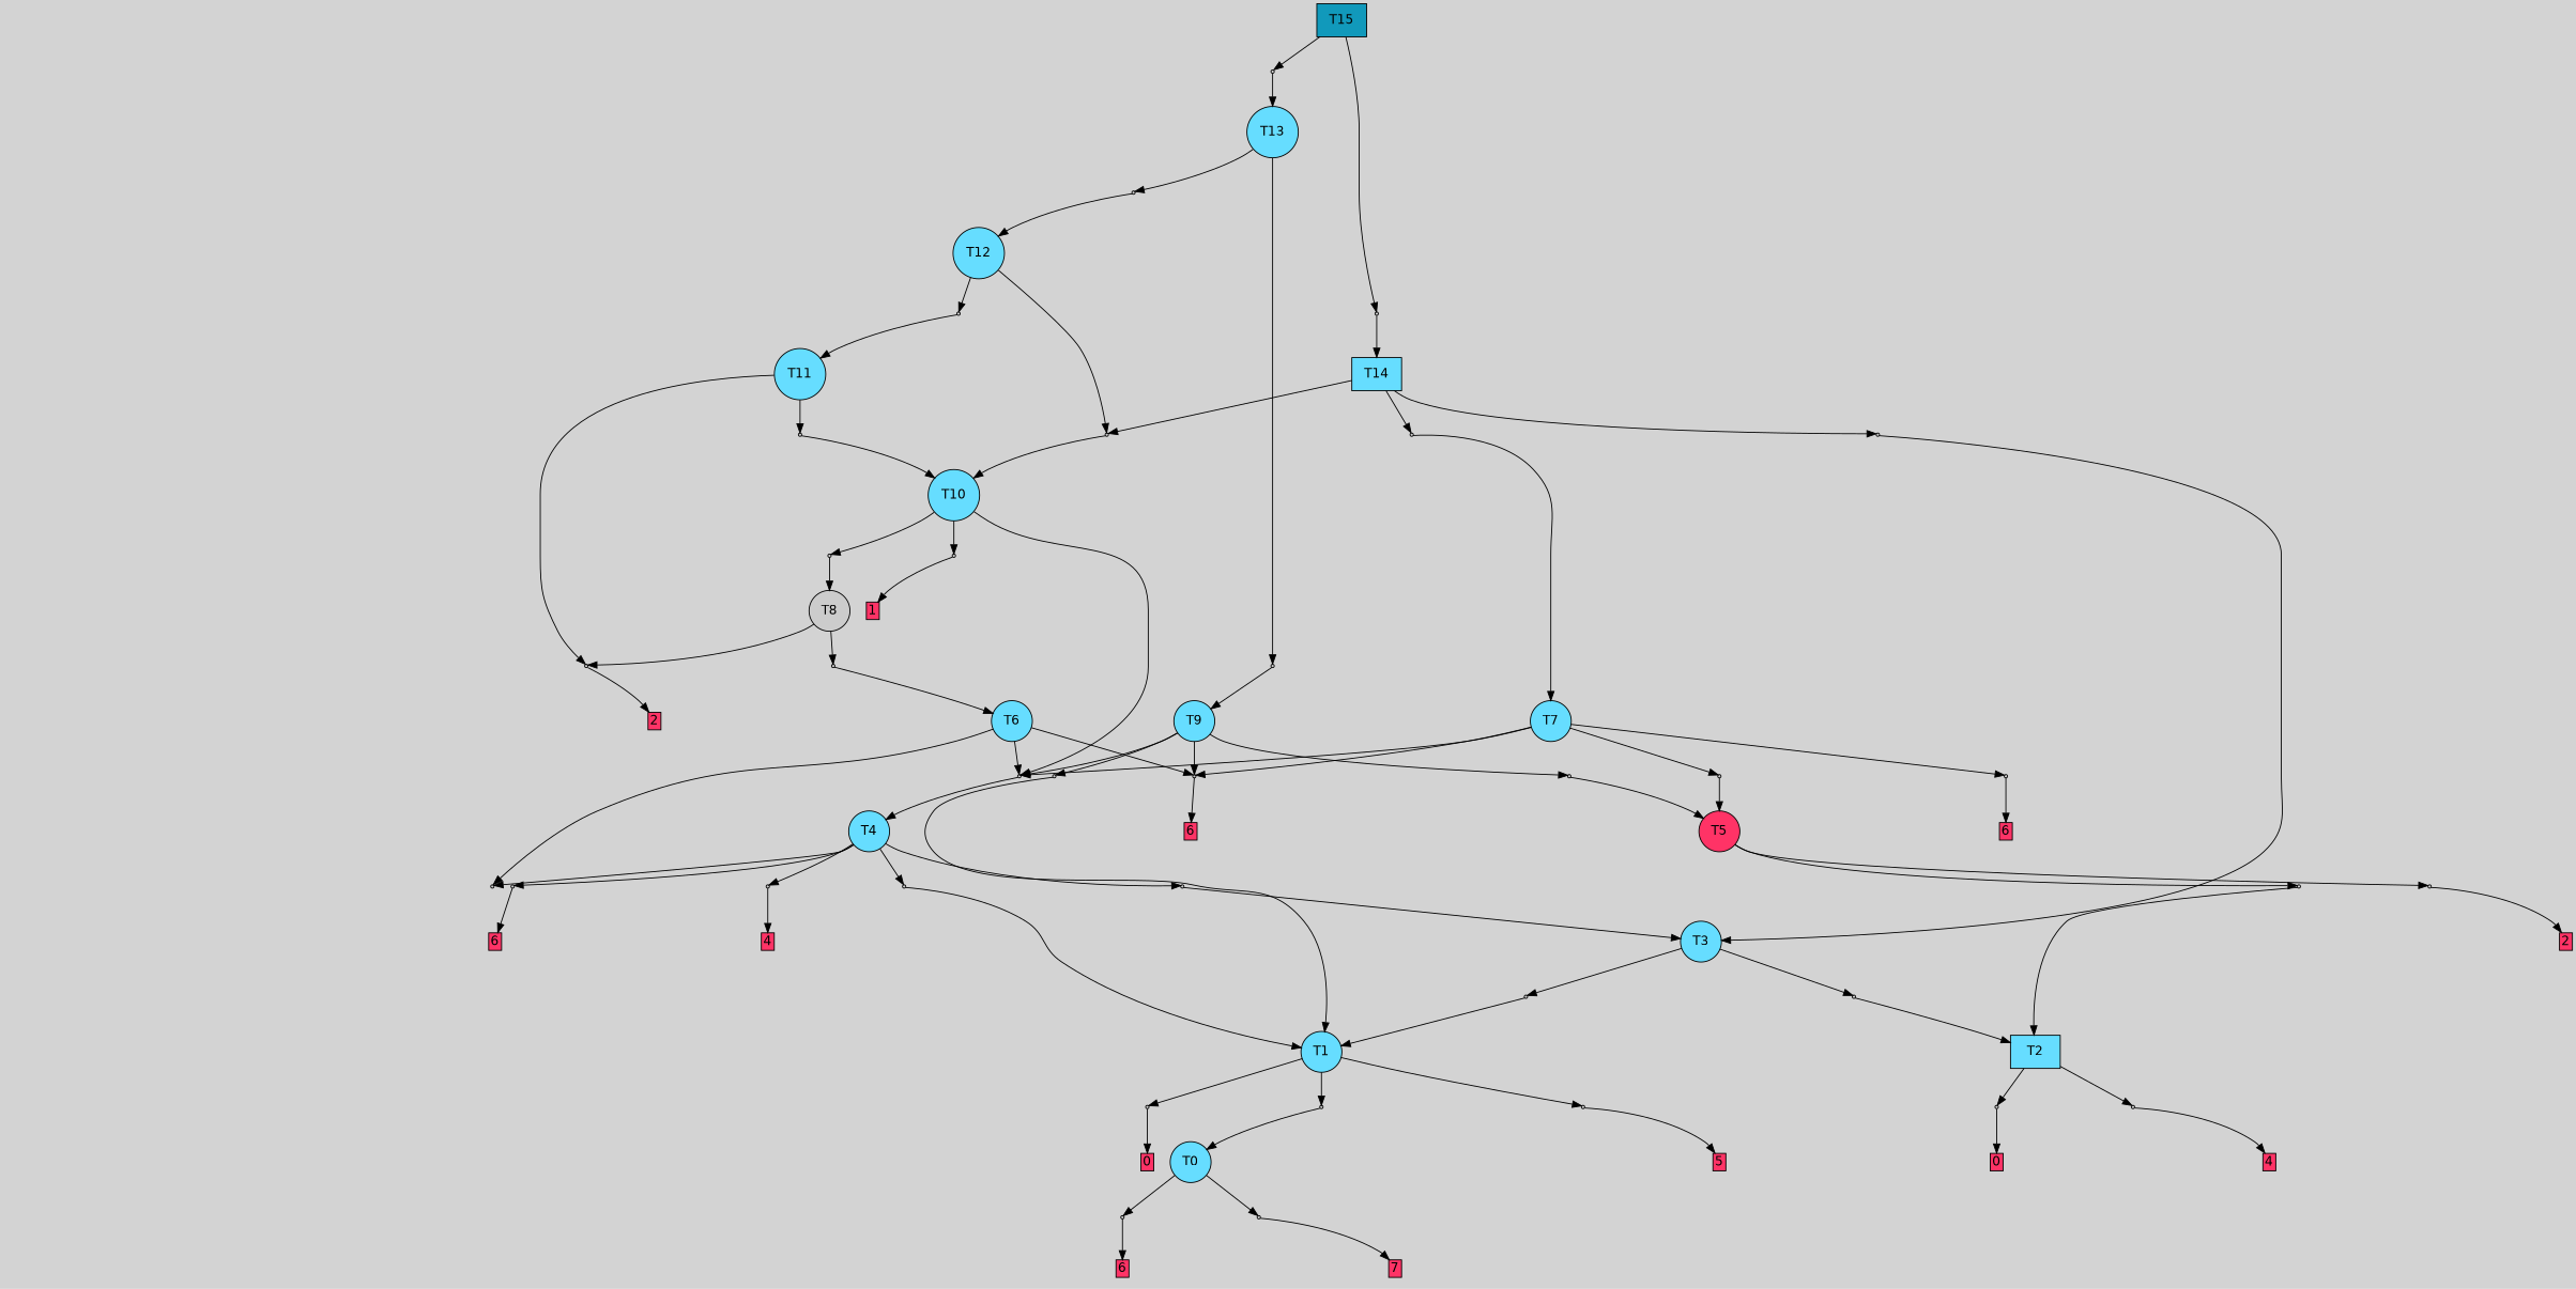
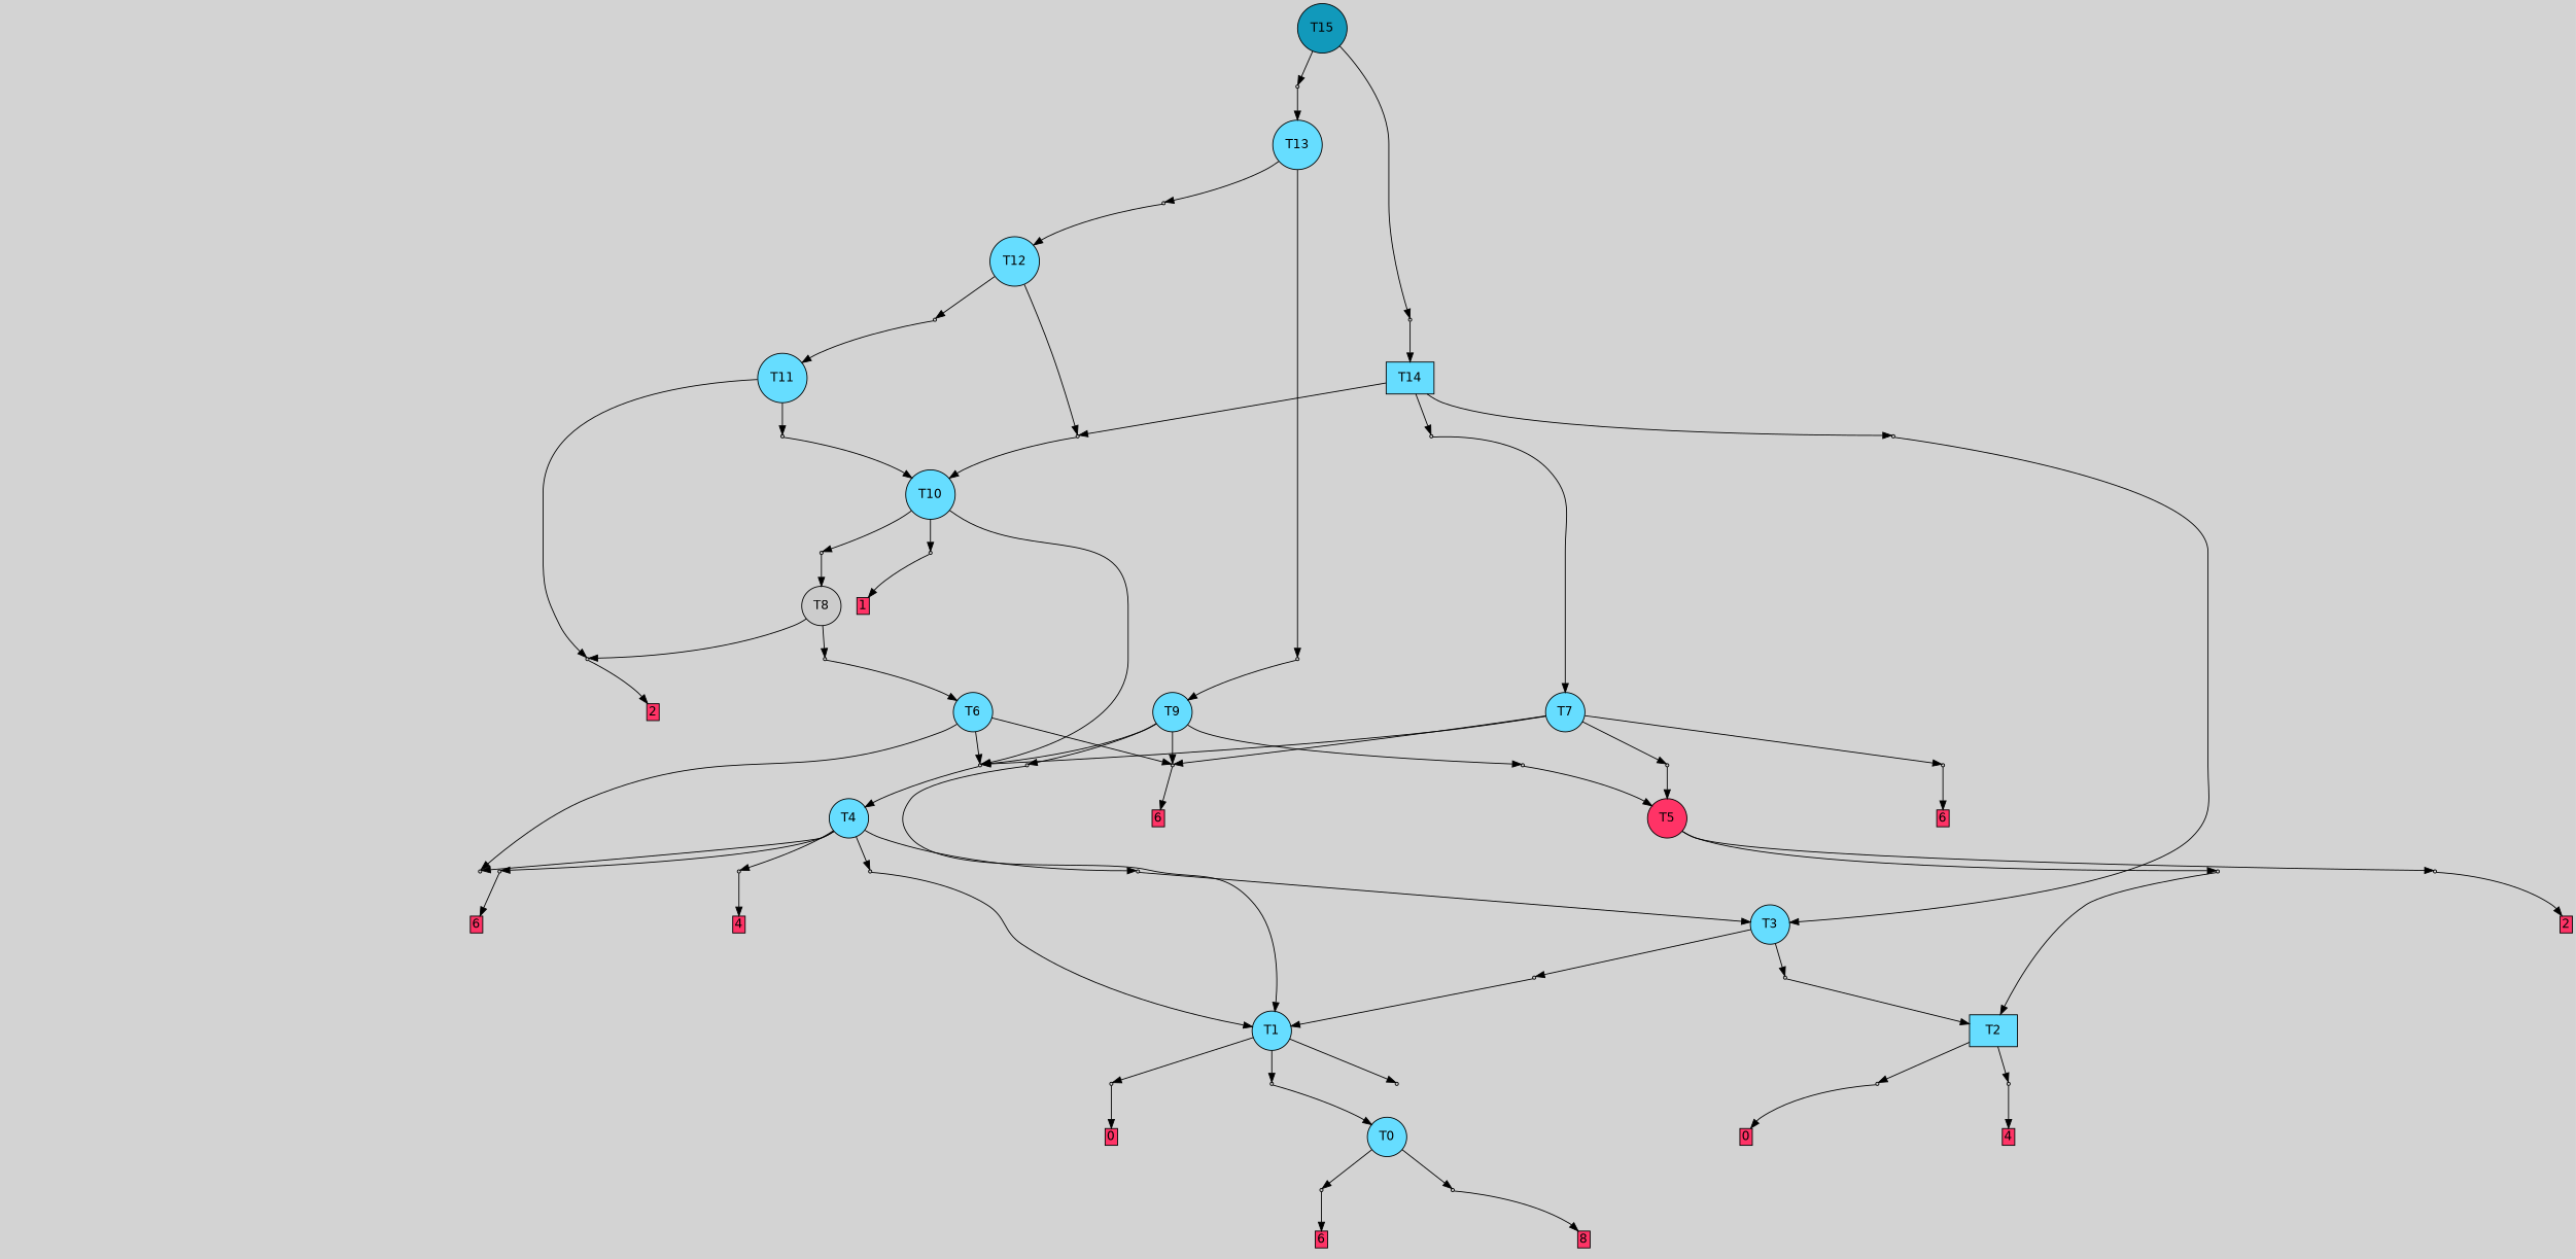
  digraph {
    bgcolor=lightgray
    fontname="DejaVu Sans"
    node [fillcolor="#cccccc" fontname="DejaVu Sans" shape=box style=filled]
    edge [fontname="DejaVu Sans"]
-   T15 [fillcolor="#1199bb"]
+   T15 [fillcolor="#1199bb" shape=circle]
    P33 [shape=point]
    P34 [shape=point]
    T0 [fillcolor="#66ddff" shape=circle]
    P0 [shape=point]
    P1 [shape=point]
    n7 [label="5|0&1|6#0|4#0|4#0|7#1|1#1|1&#92;n" style=invis fillcolor=""]
    n8 [fillcolor="#ff3366" height=0 label=6 margin=0.03 width=0]
    n9 [label="5|0&4|2#3|6#3|7#0|1#3|1#0|1&#92;n" style=invis fillcolor=""]
-   n10 [fillcolor="#ff3366" height=0 label=7 margin=0.03 width=0]
+   n10 [fillcolor="#ff3366" height=0 label=8 margin=0.03 width=0]
    T1 [fillcolor="#66ddff" shape=circle]
    P2 [shape=point]
    P3 [shape=point]
    P4 [shape=point]
    n15 [label="0|0&3|4#1|6#0|7#4|4#0|2#4|0&#92;n" style=invis fillcolor=""]
    n16 [label="0|0&0|1#2|0#4|6#0|1#0|7#4|0&#92;n" style=invis fillcolor=""]
-   n17 [fillcolor="#ff3366" height=0 label=5 margin=0.03 width=0]
    n18 [label="3|0&3|1#4|6#4|3#4|2#1|0#4|7&#92;n" style=invis fillcolor=""]
    n19 [fillcolor="#ff3366" height=0 label=0 margin=0.03 width=0]
    T2 [fillcolor="#66ddff"]
    P5 [shape=point]
    P6 [shape=point]
    n23 [label="2|0&1|0#4|0#1|2#0|2#3|4#3|4&#92;n" style=invis fillcolor=""]
    n24 [fillcolor="#ff3366" height=0 label=4 margin=0.03 width=0]
    n25 [label="7|0&4|3#3|1#4|7#2|0#4|3#1|0&#92;n" style=invis fillcolor=""]
    n26 [fillcolor="#ff3366" height=0 label=0 margin=0.03 width=0]
    T3 [fillcolor="#66ddff" shape=circle]
    P7 [shape=point]
    P8 [shape=point]
    n30 [label="2|0&4|6#3|4#1|3#0|4#0|6#4|3&#92;n" style=invis fillcolor=""]
    n31 [label="1|3&0|7#0|4#0|0#0|0#1|2#2|7&#92;n4|0&3|1#0|3#0|6#2|1#2|4#0|4&#92;n" style=invis fillcolor=""]
    T4 [fillcolor="#66ddff" shape=circle]
    P9 [shape=point]
    P10 [shape=point]
    P11 [shape=point]
    P12 [shape=point]
    P13 [shape=point]
    n38 [label="1|5&3|6#4|2#1|5#0|0#3|0#2|3&#92;n4|0&0|5#3|4#2|2#1|4#2|7#0|0&#92;n" style=invis fillcolor=""]
    n39 [label="6|0&3|5#1|7#3|0#1|5#0|7#1|3&#92;n" style=invis fillcolor=""]
    n40 [label="2|0&3|7#4|2#3|1#0|7#2|1#1|3&#92;n" style=invis fillcolor=""]
    n41 [fillcolor="#ff3366" height=0 label=6 margin=0.03 width=0]
    n42 [label="2|0&4|6#3|4#1|3#0|4#0|6#4|3&#92;n" style=invis fillcolor=""]
    n43 [label="2|0&1|3#2|2#0|5#0|6#1|2#0|2&#92;n" style=invis fillcolor=""]
    n44 [fillcolor="#ff3366" height=0 label=4 margin=0.03 width=0]
    T5 [fillcolor="#ff3366" shape=circle]
    P14 [shape=point]
    P15 [shape=point]
    n48 [label="2|0&3|2#4|6#2|4#3|5#3|1#1|6&#92;n" style=invis fillcolor=""]
    n49 [fillcolor="#ff3366" height=0 label=2 margin=0.03 width=0]
    n50 [label="7|0&3|0#0|3#3|0#1|6#4|6#4|7&#92;n" style=invis fillcolor=""]
    T6 [fillcolor="#66ddff" shape=circle]
    P16 [shape=point]
    P17 [shape=point]
    n54 [label="0|0&4|3#4|4#2|4#3|4#0|2#4|3&#92;n" style=invis fillcolor=""]
    n55 [fillcolor="#ff3366" height=0 label=6 margin=0.03 width=0]
    n56 [label="2|0&3|2#4|6#2|4#3|5#3|1#1|6&#92;n" style=invis fillcolor=""]
    T7 [fillcolor="#66ddff" shape=circle]
    P18 [shape=point]
    P19 [shape=point]
    n60 [label="6|0&3|5#1|7#3|0#1|5#0|7#3|3&#92;n" style=invis fillcolor=""]
    n61 [label="0|0&4|2#4|4#2|4#3|4#0|2#4|3&#92;n" style=invis fillcolor=""]
    n62 [fillcolor="#ff3366" height=0 label=6 margin=0.03 width=0]
    T8 [shape=circle]
    P20 [shape=point]
    P21 [shape=point]
    n66 [label="2|0&3|6#4|6#4|4#3|5#3|1#1|6&#92;n" style=invis fillcolor=""]
    n67 [label="6|0&3|5#3|1#2|7#3|0#0|7#4|1&#92;n" style=invis fillcolor=""]
    n68 [fillcolor="#ff3366" height=0 label=2 margin=0.03 width=0]
    T9 [fillcolor="#66ddff" shape=circle]
    P22 [shape=point]
    P23 [shape=point]
    n72 [label="6|0&3|5#1|7#3|0#1|5#0|7#1|3&#92;n" style=invis fillcolor=""]
    n73 [label="2|0&4|6#3|4#1|3#0|4#0|6#4|3&#92;n" style=invis fillcolor=""]
    T10 [fillcolor="#66ddff" shape=circle]
    P24 [shape=point]
    P25 [shape=point]
    n77 [label="2|0&3|6#4|6#4|7#3|5#3|1#1|6&#92;n" style=invis fillcolor=""]
    n78 [label="0|0&4|6#2|4#1|6#4|5#0|0#3|3&#92;n" style=invis fillcolor=""]
    n79 [fillcolor="#ff3366" height=0 label=1 margin=0.03 width=0]
    T11 [fillcolor="#66ddff" shape=circle]
    P26 [shape=point]
    n82 [label="2|0&4|2#4|3#1|2#3|0#1|6#1|0&#92;n" style=invis fillcolor=""]
    T12 [fillcolor="#66ddff" shape=circle]
    P27 [shape=point]
    P28 [shape=point]
    n86 [label="6|0&3|4#2|7#1|1#0|3#4|5#0|3&#92;n" style=invis fillcolor=""]
    n87 [label="1|0&0|2#4|1#1|2#1|0#1|7#3|0&#92;n" style=invis fillcolor=""]
    T13 [fillcolor="#66ddff" shape=circle]
    P29 [shape=point]
    P30 [shape=point]
    n91 [label="2|0&3|6#2|6#4|7#3|5#3|1#1|6&#92;n" style=invis fillcolor=""]
    n92 [label="7|0&3|2#4|6#2|0#3|5#3|1#1|6&#92;n" style=invis fillcolor=""]
    T14 [fillcolor="#66ddff"]
    P31 [shape=point]
    P32 [shape=point]
    n96 [label="6|0&0|3#2|3#2|1#1|0#3|4#0|0&#92;n" style=invis fillcolor=""]
    n97 [label="2|0&3|6#4|6#3|4#3|5#3|1#1|6&#92;n" style=invis fillcolor=""]
    n98 [label="7|0&2|7#0|4#1|1#4|1#3|3#1|1&#92;n" style=invis fillcolor=""]
    n99 [label="1|0&4|5#4|0#0|2#4|0#2|1#4|7&#92;n" style=invis fillcolor=""]
    subgraph sub_1 {
      rank=same
      T15
    }
    T15 -> P33
    T15 -> P34
    P33 -> T13
    P33 -> n98 [style=invis]
    P34 -> T14
    P34 -> n99 [style=invis]
    T0 -> P0
    T0 -> P1
    P0 -> n7 [style=invis]
    P0 -> n8
    P1 -> n9 [style=invis]
    P1 -> n10
    T1 -> P2
    T1 -> P3
    T1 -> P4
    P2 -> T0
    P2 -> n15 [style=invis]
    P3 -> n16 [style=invis]
-   P3 -> n17
    P4 -> n18 [style=invis]
    P4 -> n19
    T2 -> P5
    T2 -> P6
    P5 -> n23 [style=invis]
    P5 -> n24
    P6 -> n25 [style=invis]
    P6 -> n26
    T3 -> P7
    T3 -> P8
    P7 -> T1
    P7 -> n30 [style=invis]
    P8 -> T2
    P8 -> n31 [style=invis]
    T4 -> P9
    T4 -> P10
    T4 -> P11
    T4 -> P12
    T4 -> P13
    P9 -> T3
    P9 -> n38 [style=invis]
    P10 -> n39 [style=invis]
    P11 -> n40 [style=invis]
    P11 -> n41
    P12 -> T1
    P12 -> n42 [style=invis]
    P13 -> n43 [style=invis]
    P13 -> n44
    T5 -> P14
    T5 -> P15
    P14 -> n48 [style=invis]
    P14 -> n49
    P15 -> T2
    P15 -> n50 [style=invis]
    T6 -> P10
    T6 -> P16
    T6 -> P17
    P16 -> n54 [style=invis]
    P16 -> n55
    P17 -> T4
    P17 -> n56 [style=invis]
    T7 -> P16
    T7 -> P17
    T7 -> P18
    T7 -> P19
    P18 -> T5
    P18 -> n60 [style=invis]
    P19 -> n61 [style=invis]
    P19 -> n62
    T8 -> P20
    T8 -> P21
    P20 -> T6
    P20 -> n66 [style=invis]
    P21 -> n67 [style=invis]
    P21 -> n68
    T9 -> P16
    T9 -> P17
    T9 -> P22
    T9 -> P23
    P22 -> T5
    P22 -> n72 [style=invis]
    P23 -> T1
    P23 -> n73 [style=invis]
    T10 -> P17
    T10 -> P24
    T10 -> P25
    P24 -> T8
    P24 -> n77 [style=invis]
    P25 -> n78 [style=invis]
    P25 -> n79
    T11 -> P21
    T11 -> P26
    P26 -> T10
    P26 -> n82 [style=invis]
    T12 -> P27
    T12 -> P28
    P27 -> T10
    P27 -> n86 [style=invis]
    P28 -> T11
    P28 -> n87 [style=invis]
    T13 -> P29
    T13 -> P30
    P29 -> T9
    P29 -> n91 [style=invis]
    P30 -> T12
    P30 -> n92 [style=invis]
    T14 -> P27
    T14 -> P31
    T14 -> P32
    P31 -> T3
    P31 -> n96 [style=invis]
    P32 -> T7
    P32 -> n97 [style=invis]
  }
